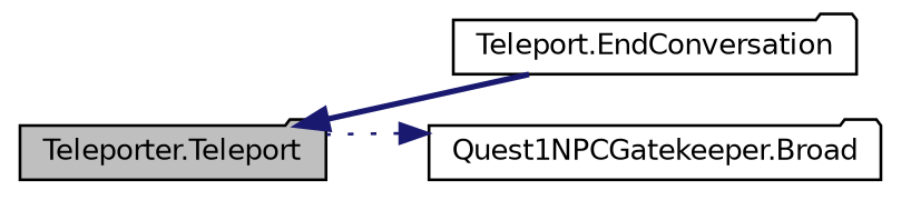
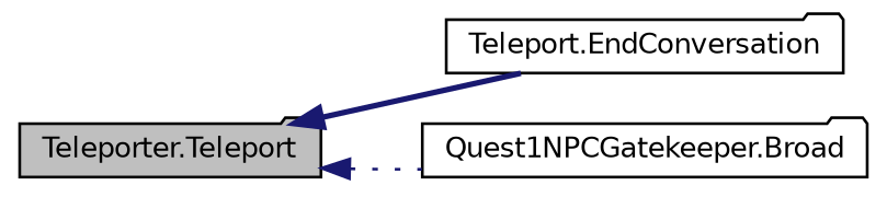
  digraph {
    rankdir=LR
    node [color=black fillcolor=white fontname=Helvetica fontsize=10 shape=folder style=filled]
    edge [color=midnightblue dir=back fontname=Helvetica fontsize=10 labelfontname=Helvetica labelfontsize=10]
    n1 [fillcolor=grey75 fontcolor=black height=0.2 label="Teleporter.Teleport" width=0.4]
    n2 [height=0.2 label="Teleport.EndConversation" width=0.4]
    n3 [height=0.2 label="Quest1NPCGatekeeper.Broad" width=0.4]
    n1 -> n2 [style=bold]
-   n3 -> n1 [style=dotted]
+   n1 -> n3 [style=dotted]
  }
